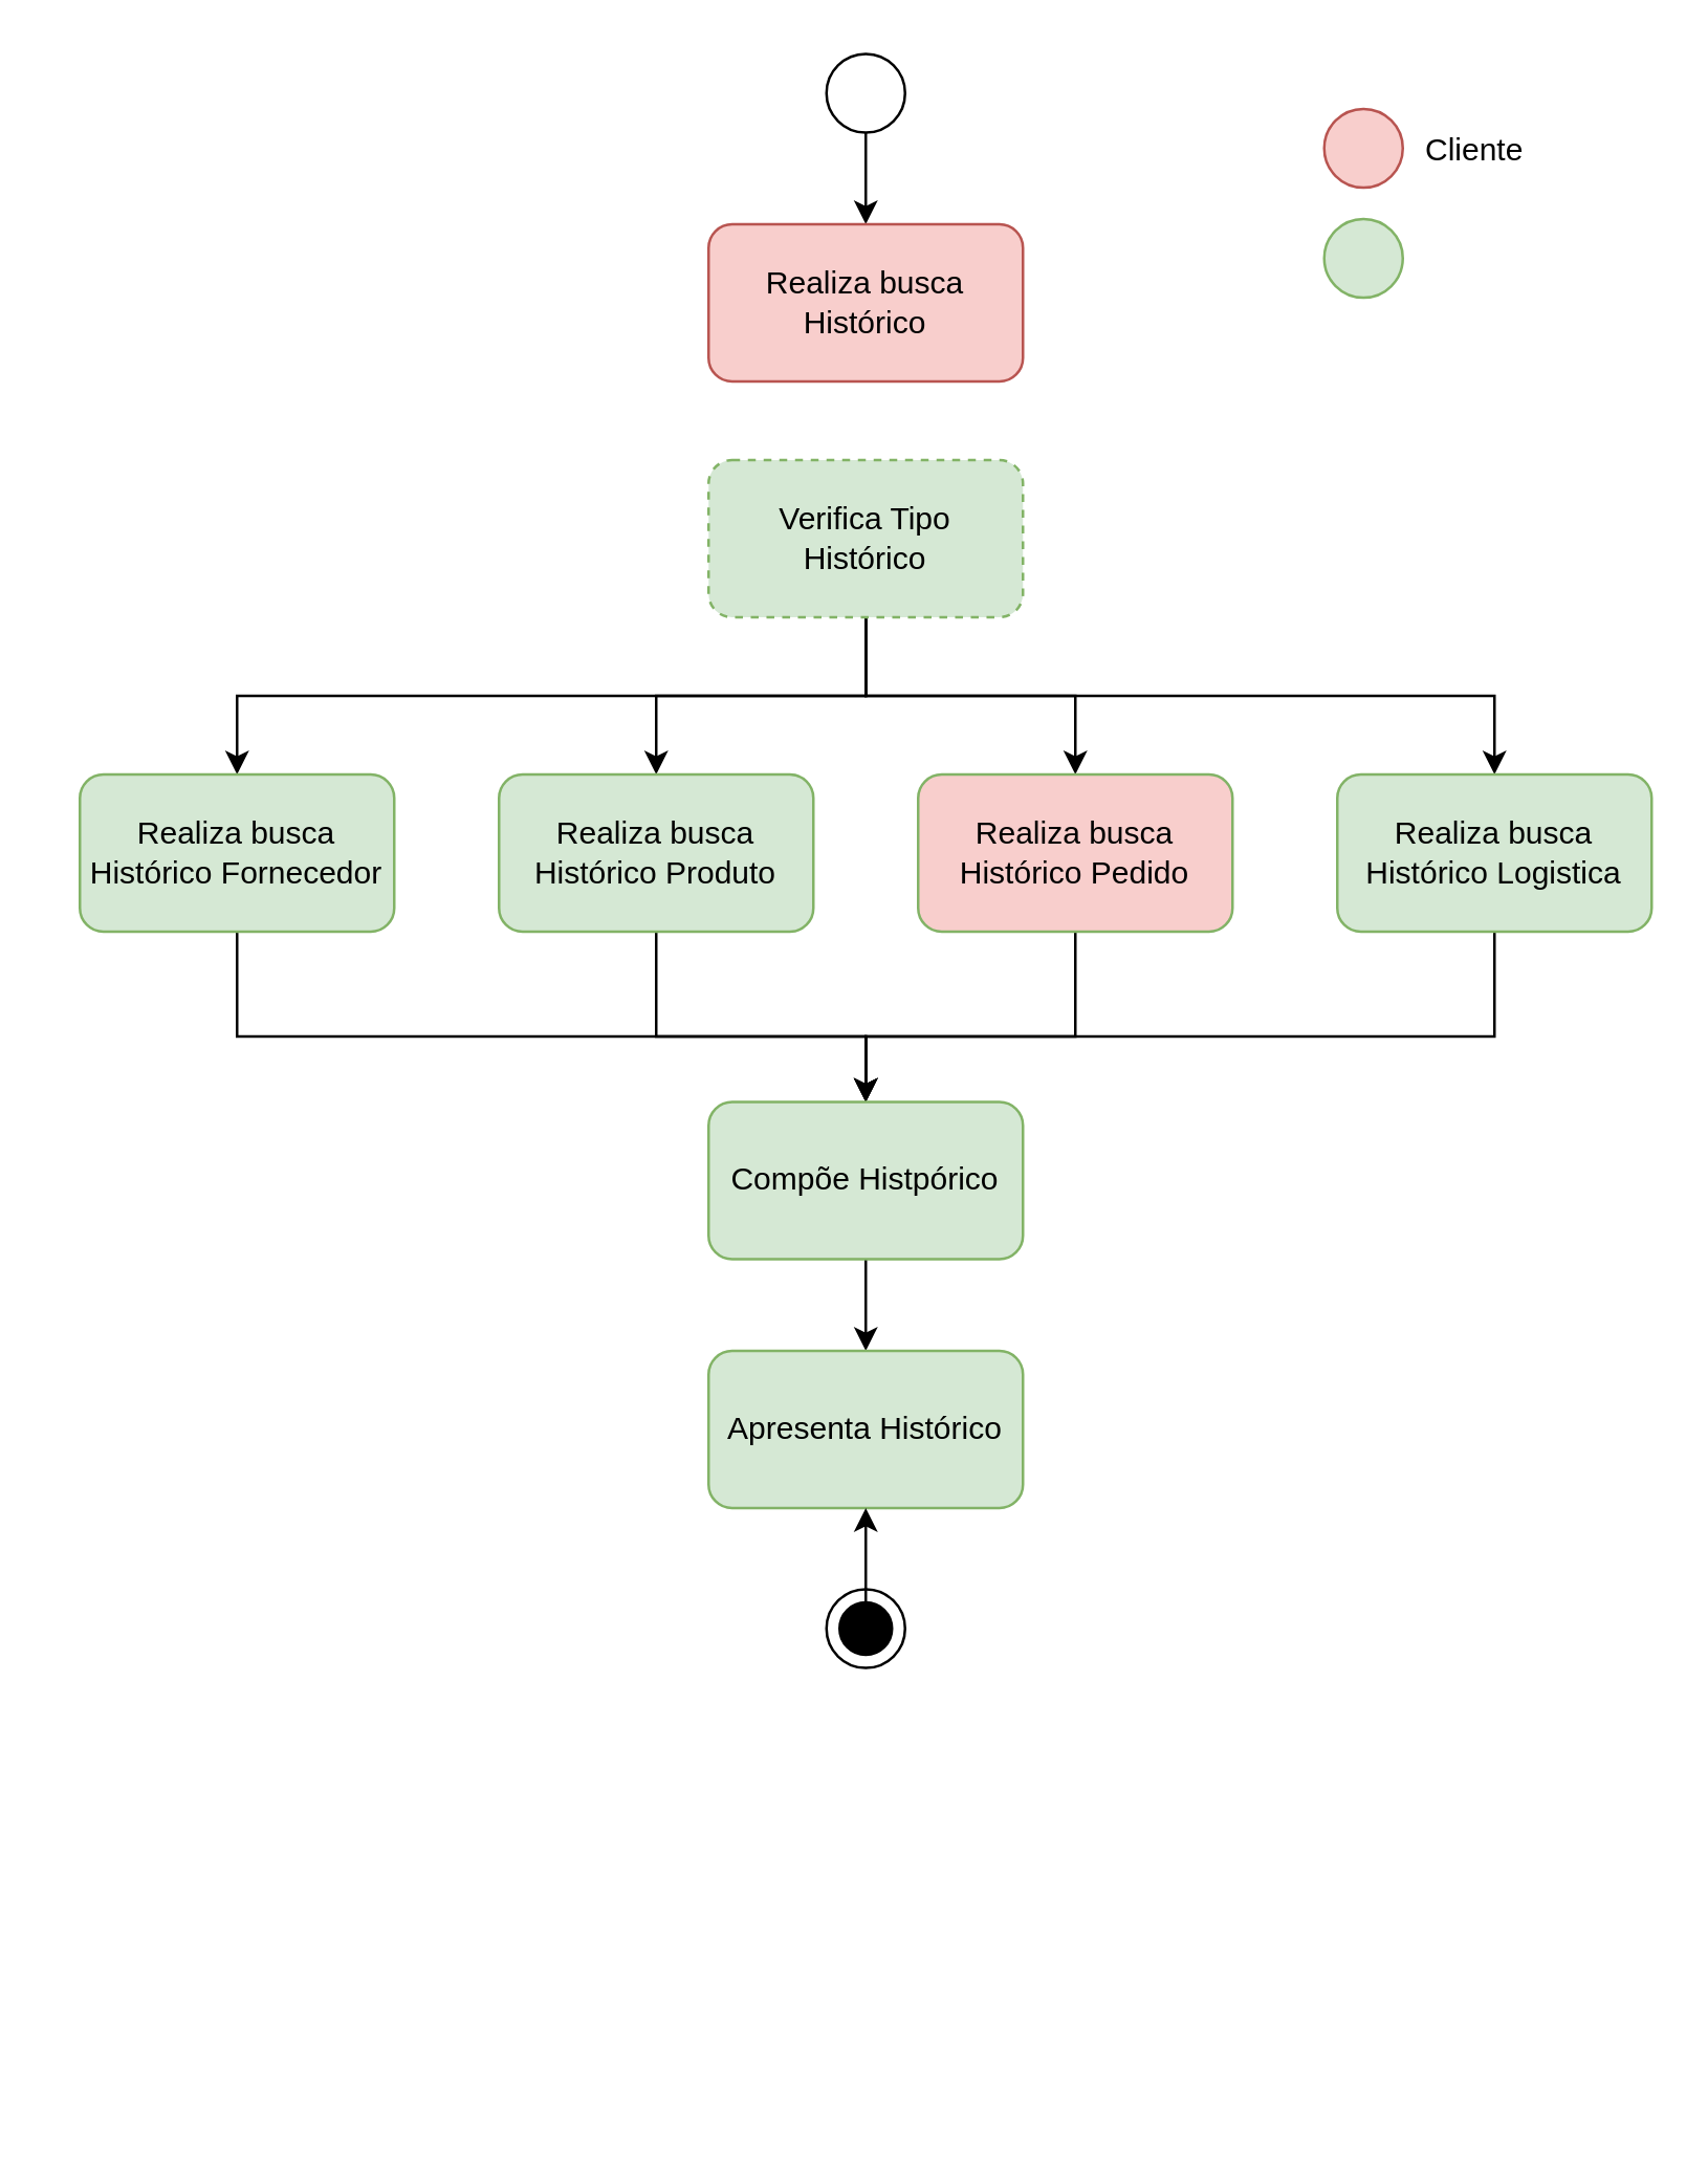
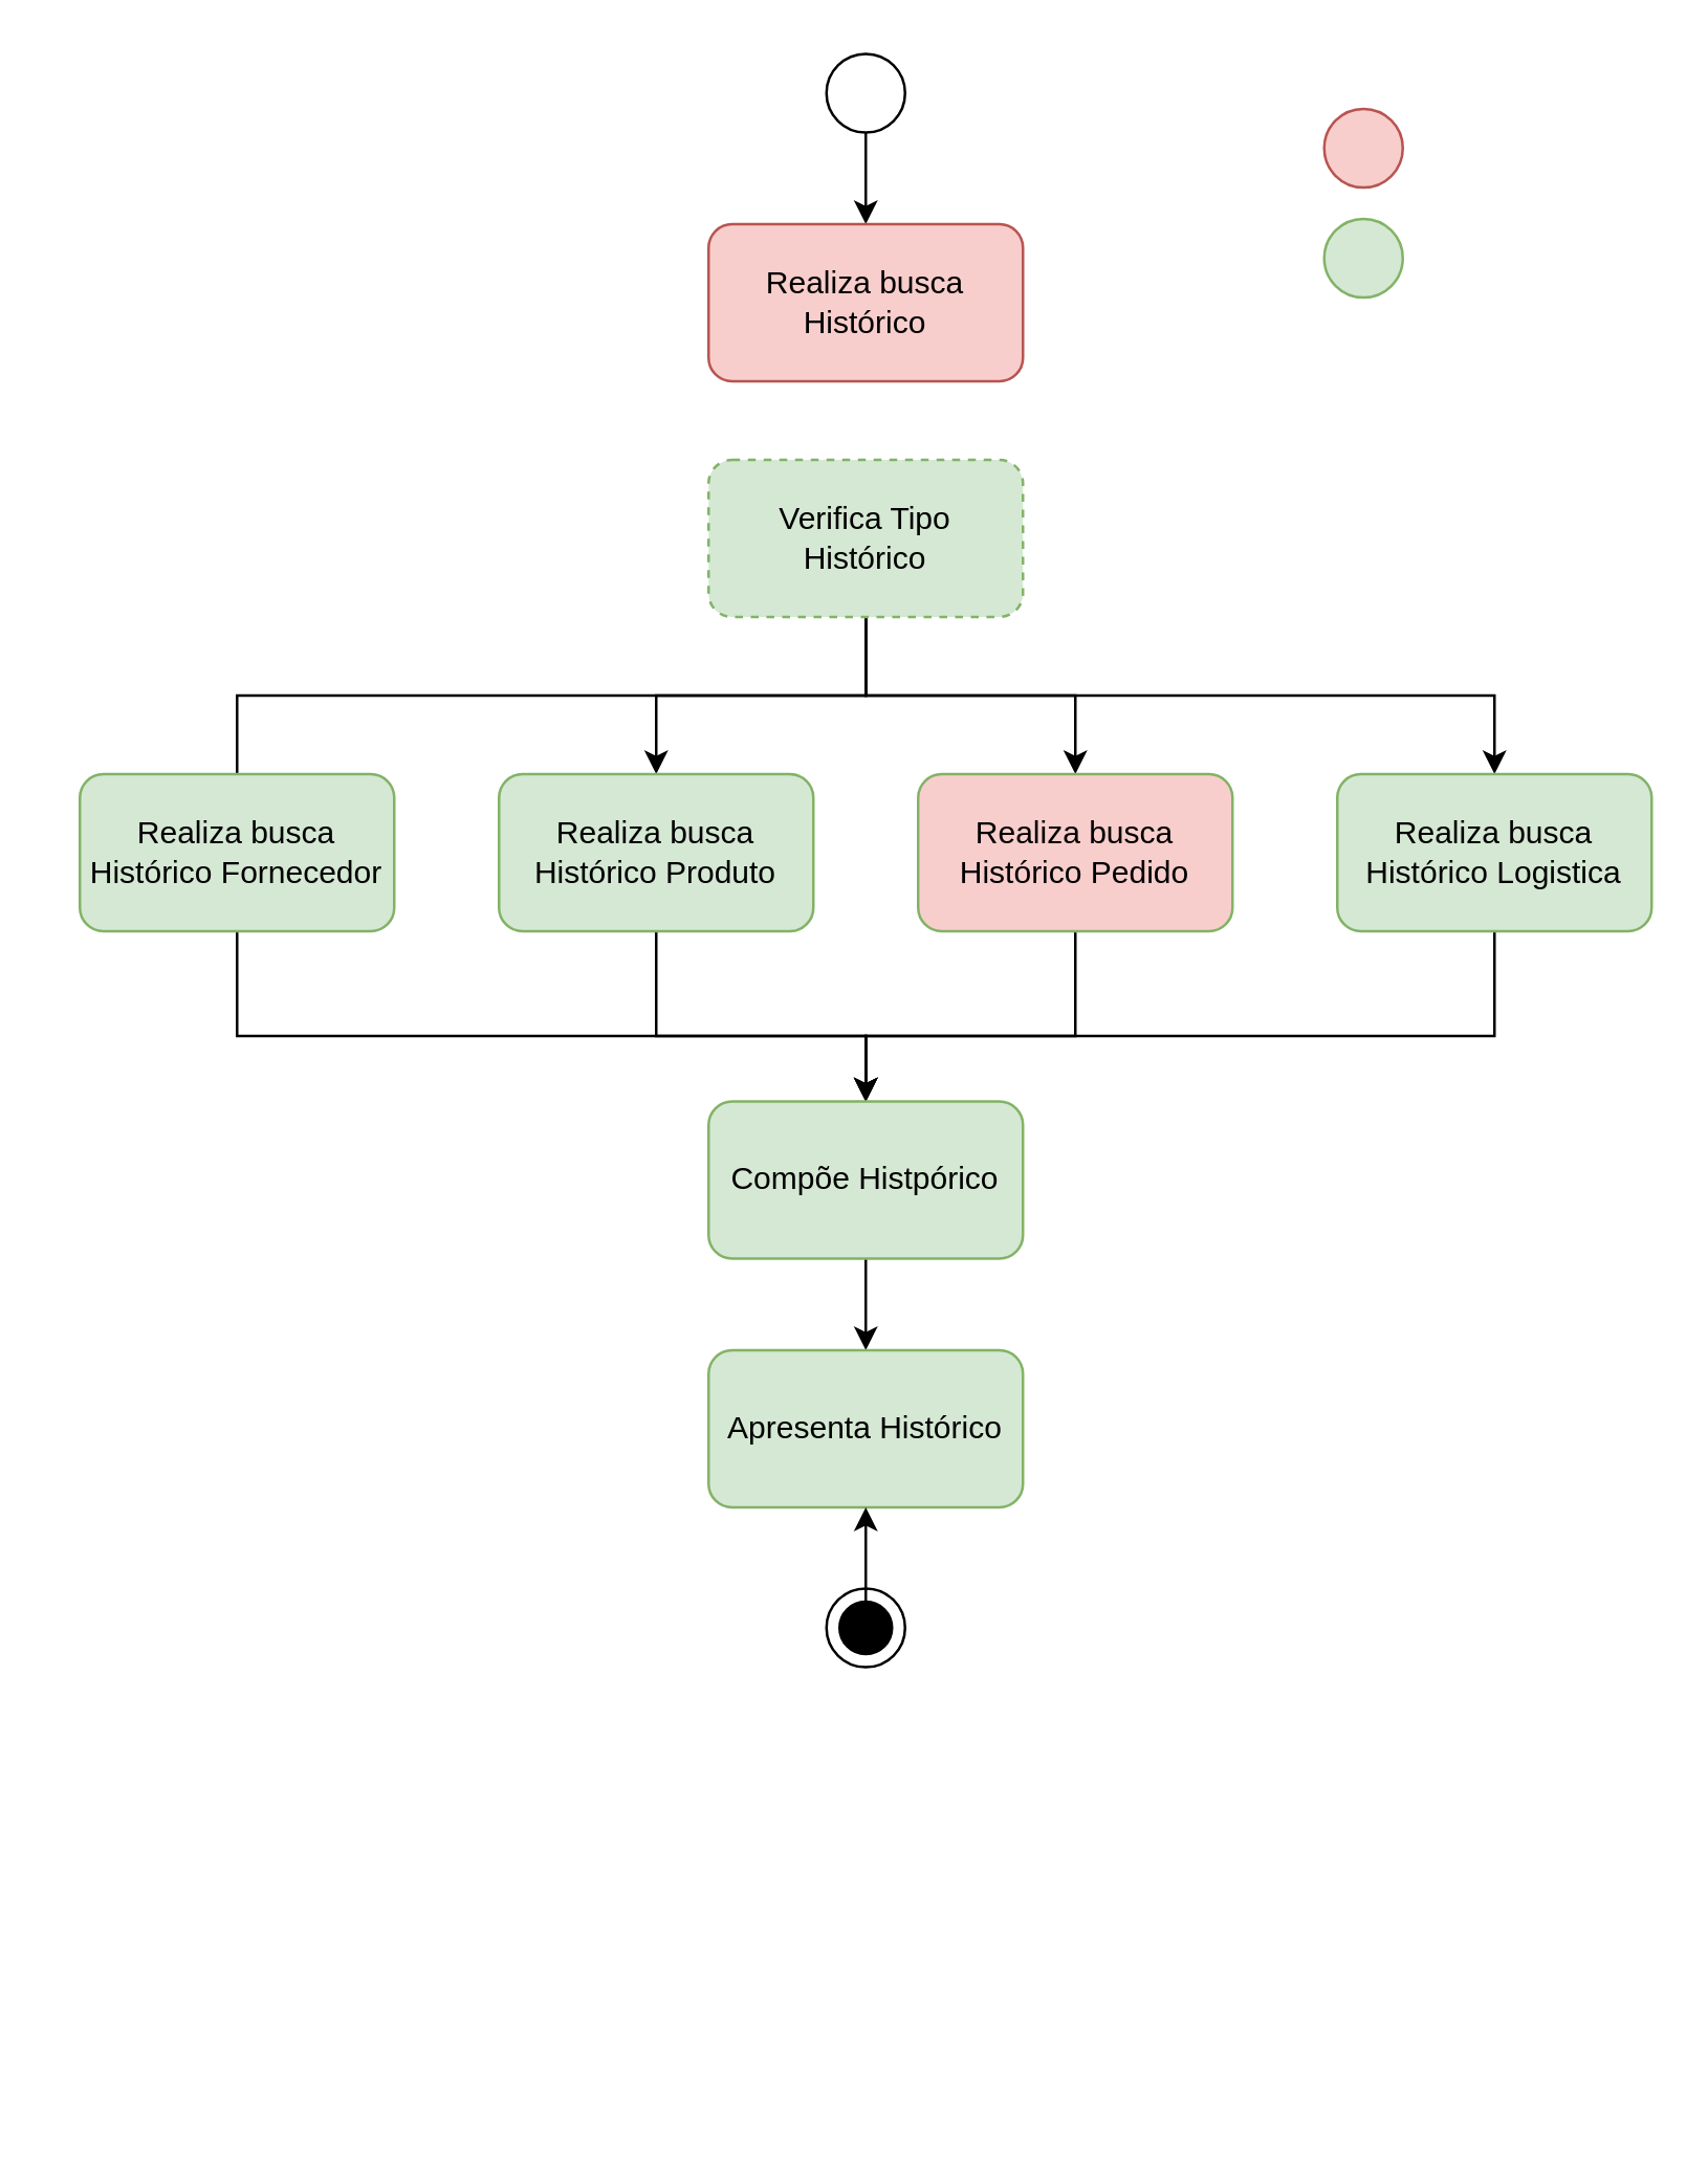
  <mxCell id="0" />
  <mxCell id="1" parent="0" />
  <mxCell id="2" style="edgeStyle=orthogonalEdgeStyle;rounded=0;orthogonalLoop=1;jettySize=auto;html=1;" parent="1" source="3" target="4" edge="1"><mxGeometry relative="1" as="geometry" /></mxCell>
  <mxCell id="3" value="" style="ellipse;whiteSpace=wrap;html=1;aspect=fixed;" parent="1" vertex="1"><mxGeometry x="315" y="20" width="30" height="30" as="geometry" /></mxCell>
  <mxCell id="4" value="Realiza busca Histórico" style="rounded=1;whiteSpace=wrap;html=1;fillColor=#f8cecc;strokeColor=#b85450;" parent="1" vertex="1"><mxGeometry x="270" y="85" width="120" height="60" as="geometry" /></mxCell>
  <mxCell id="5" value="Não" style="edgeStyle=orthogonalEdgeStyle;rounded=0;orthogonalLoop=1;jettySize=auto;html=1;exitX=0;exitY=0.5;exitDx=0;exitDy=0;exitPerimeter=0;entryX=0.008;entryY=0.367;entryDx=0;entryDy=0;entryPerimeter=0;" parent="1" edge="1"><mxGeometry relative="1" as="geometry"><Array as="points"><mxPoint x="20" y="811" /><mxPoint x="20" y="483" /></Array><mxPoint x="105.96" y="483.02" as="targetPoint" /></mxGeometry></mxCell>
  <mxCell id="6" value="" style="ellipse;whiteSpace=wrap;html=1;aspect=fixed;fillColor=#f8cecc;strokeColor=#b85450;" parent="1" vertex="1"><mxGeometry x="505" y="41" width="30" height="30" as="geometry" /></mxCell>
- <mxCell id="7" value="Cliente" style="text;html=1;strokeColor=none;fillColor=none;align=left;verticalAlign=middle;whiteSpace=wrap;rounded=0;" parent="1" vertex="1"><mxGeometry x="542" y="47" width="40" height="20" as="geometry" /></mxCell>
  <mxCell id="8" value="" style="ellipse;whiteSpace=wrap;html=1;aspect=fixed;fillColor=#d5e8d4;strokeColor=#82b366;" parent="1" vertex="1"><mxGeometry x="505" y="83" width="30" height="30" as="geometry" /></mxCell>
- <mxCell id="9" style="edgeStyle=orthogonalEdgeStyle;rounded=0;orthogonalLoop=1;jettySize=auto;html=1;entryX=0.5;entryY=0;entryDx=0;entryDy=0;exitX=0.5;exitY=1;exitDx=0;exitDy=0;" edge="1" parent="1" source="13" target="15"><mxGeometry relative="1" as="geometry" /></mxCell>
+ <mxCell id="9" style="edgeStyle=orthogonalEdgeStyle;rounded=0;orthogonalLoop=1;jettySize=auto;html=1;entryX=0.5;entryY=0;entryDx=0;entryDy=0;exitX=0.5;exitY=1;exitDx=0;exitDy=0;endArrow=none;" edge="1" parent="1" source="13" target="15"><mxGeometry relative="1" as="geometry" /></mxCell>
  <mxCell id="10" style="edgeStyle=orthogonalEdgeStyle;rounded=0;orthogonalLoop=1;jettySize=auto;html=1;exitX=0.5;exitY=1;exitDx=0;exitDy=0;entryX=0.5;entryY=0;entryDx=0;entryDy=0;" edge="1" parent="1" source="13" target="17"><mxGeometry relative="1" as="geometry" /></mxCell>
  <mxCell id="11" style="edgeStyle=orthogonalEdgeStyle;rounded=0;orthogonalLoop=1;jettySize=auto;html=1;exitX=0.5;exitY=1;exitDx=0;exitDy=0;entryX=0.5;entryY=0;entryDx=0;entryDy=0;" edge="1" parent="1" source="13" target="19"><mxGeometry relative="1" as="geometry" /></mxCell>
  <mxCell id="12" style="edgeStyle=orthogonalEdgeStyle;rounded=0;orthogonalLoop=1;jettySize=auto;html=1;exitX=0.5;exitY=1;exitDx=0;exitDy=0;" edge="1" parent="1" source="13" target="21"><mxGeometry relative="1" as="geometry" /></mxCell>
  <mxCell id="13" value="Verifica Tipo &lt;br&gt;Histórico" style="rounded=1;whiteSpace=wrap;html=1;fillColor=#d5e8d4;strokeColor=#82b366;dashed=1;" vertex="1" parent="1"><mxGeometry x="270" y="175" width="120" height="60" as="geometry" /></mxCell>
  <mxCell id="14" style="edgeStyle=orthogonalEdgeStyle;rounded=0;orthogonalLoop=1;jettySize=auto;html=1;" edge="1" parent="1" source="15" target="23"><mxGeometry relative="1" as="geometry"><Array as="points"><mxPoint x="90" y="395" /><mxPoint x="330" y="395" /></Array></mxGeometry></mxCell>
  <mxCell id="15" value="Realiza busca Histórico Fornecedor" style="rounded=1;whiteSpace=wrap;html=1;fillColor=#d5e8d4;strokeColor=#82b366;" vertex="1" parent="1"><mxGeometry x="30" y="295" width="120" height="60" as="geometry" /></mxCell>
  <mxCell id="16" style="edgeStyle=orthogonalEdgeStyle;rounded=0;orthogonalLoop=1;jettySize=auto;html=1;exitX=0.5;exitY=1;exitDx=0;exitDy=0;entryX=0.5;entryY=0;entryDx=0;entryDy=0;" edge="1" parent="1" source="17" target="23"><mxGeometry relative="1" as="geometry"><Array as="points"><mxPoint x="250" y="395" /><mxPoint x="330" y="395" /></Array></mxGeometry></mxCell>
  <mxCell id="17" value="Realiza busca Histórico Produto" style="rounded=1;whiteSpace=wrap;html=1;fillColor=#d5e8d4;strokeColor=#82b366;" vertex="1" parent="1"><mxGeometry x="190" y="295" width="120" height="60" as="geometry" /></mxCell>
  <mxCell id="18" style="edgeStyle=orthogonalEdgeStyle;rounded=0;orthogonalLoop=1;jettySize=auto;html=1;exitX=0.5;exitY=1;exitDx=0;exitDy=0;entryX=0.5;entryY=0;entryDx=0;entryDy=0;" edge="1" parent="1" source="19" target="23"><mxGeometry relative="1" as="geometry"><Array as="points"><mxPoint x="410" y="395" /><mxPoint x="330" y="395" /></Array></mxGeometry></mxCell>
  <mxCell id="19" value="Realiza busca Histórico Pedido" style="rounded=1;whiteSpace=wrap;html=1;fillColor=#f8cecc;strokeColor=#82b366;" vertex="1" parent="1"><mxGeometry x="350" y="295" width="120" height="60" as="geometry" /></mxCell>
  <mxCell id="20" style="edgeStyle=orthogonalEdgeStyle;rounded=0;orthogonalLoop=1;jettySize=auto;html=1;exitX=0.5;exitY=1;exitDx=0;exitDy=0;entryX=0.5;entryY=0;entryDx=0;entryDy=0;" edge="1" parent="1" source="21" target="23"><mxGeometry relative="1" as="geometry"><Array as="points"><mxPoint x="570" y="395" /><mxPoint x="330" y="395" /></Array></mxGeometry></mxCell>
  <mxCell id="21" value="Realiza busca Histórico Logistica" style="rounded=1;whiteSpace=wrap;html=1;fillColor=#d5e8d4;strokeColor=#82b366;" vertex="1" parent="1"><mxGeometry x="510" y="295" width="120" height="60" as="geometry" /></mxCell>
  <mxCell id="22" style="edgeStyle=orthogonalEdgeStyle;rounded=0;orthogonalLoop=1;jettySize=auto;html=1;exitX=0.5;exitY=1;exitDx=0;exitDy=0;entryX=0.5;entryY=0;entryDx=0;entryDy=0;" edge="1" parent="1" source="23" target="24"><mxGeometry relative="1" as="geometry" /></mxCell>
  <mxCell id="23" value="Compõe Histpórico" style="rounded=1;whiteSpace=wrap;html=1;fillColor=#d5e8d4;strokeColor=#82b366;" vertex="1" parent="1"><mxGeometry x="270" y="420" width="120" height="60" as="geometry" /></mxCell>
  <mxCell id="24" value="Apresenta Histórico" style="rounded=1;whiteSpace=wrap;html=1;fillColor=#d5e8d4;strokeColor=#82b366;" vertex="1" parent="1"><mxGeometry x="270" y="515" width="120" height="60" as="geometry" /></mxCell>
  <mxCell id="25" value="" style="group" vertex="1" connectable="0" parent="1"><mxGeometry x="315" y="606" width="30" height="30" as="geometry" /></mxCell>
  <mxCell id="26" value="" style="ellipse;whiteSpace=wrap;html=1;aspect=fixed;" vertex="1" parent="25"><mxGeometry width="30" height="30" as="geometry" /></mxCell>
  <mxCell id="27" value="" style="ellipse;whiteSpace=wrap;html=1;aspect=fixed;fillColor=#000000;" vertex="1" parent="25"><mxGeometry x="5" y="5" width="20" height="20" as="geometry" /></mxCell>
  <mxCell id="28" style="edgeStyle=orthogonalEdgeStyle;rounded=0;orthogonalLoop=1;jettySize=auto;html=1;exitX=0.5;exitY=0;exitDx=0;exitDy=0;" edge="1" parent="1" source="27" target="24"><mxGeometry relative="1" as="geometry"><mxPoint x="320" y="685" as="targetPoint" /></mxGeometry></mxCell>
